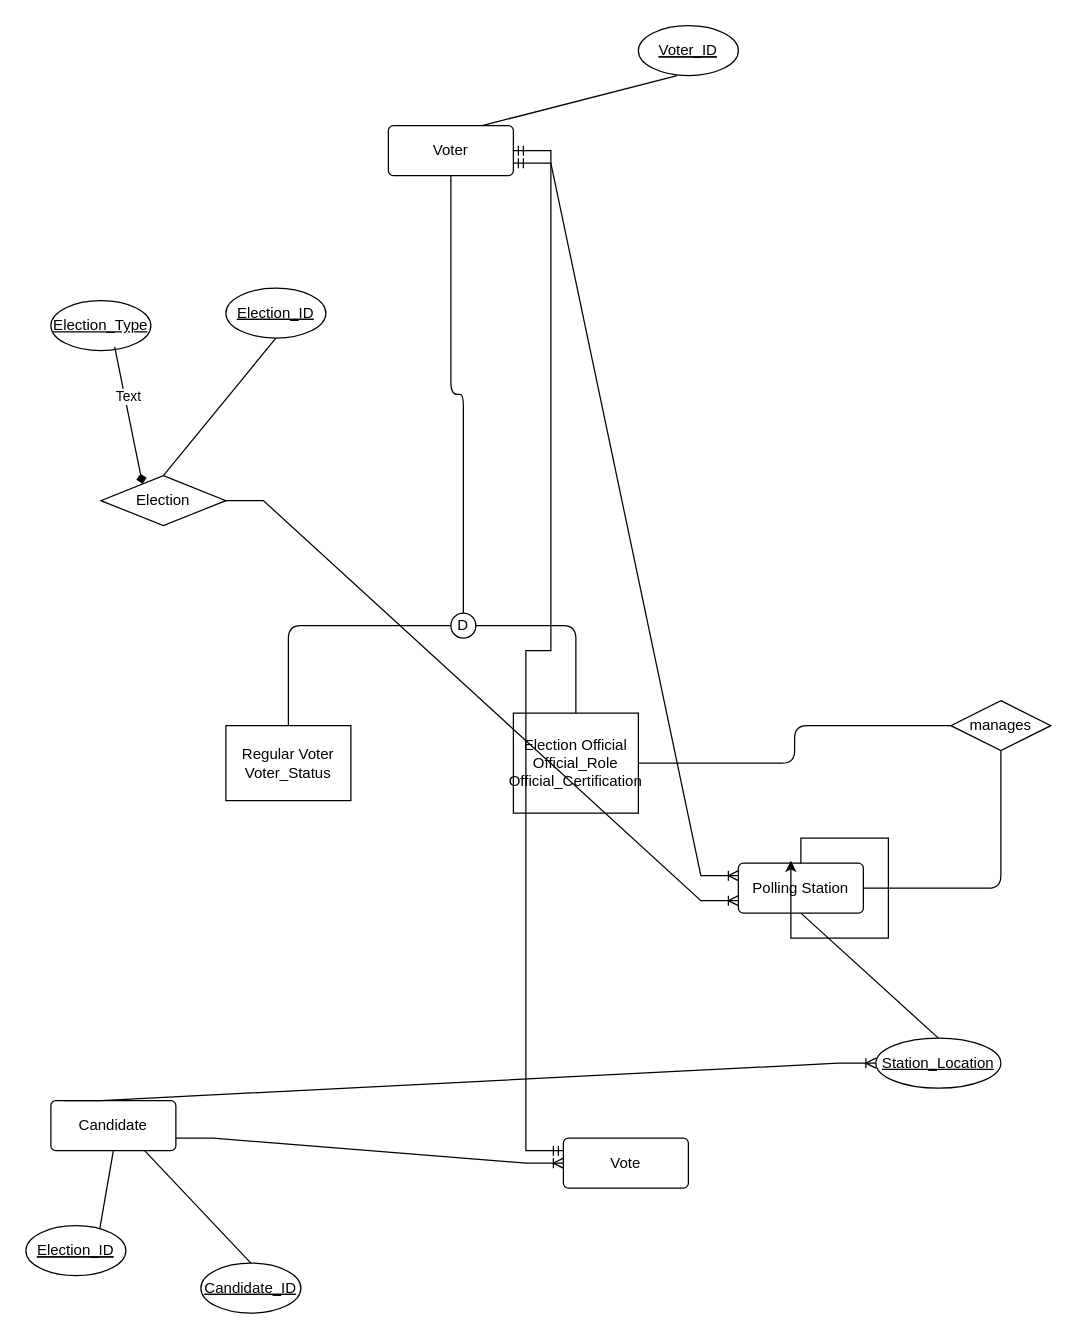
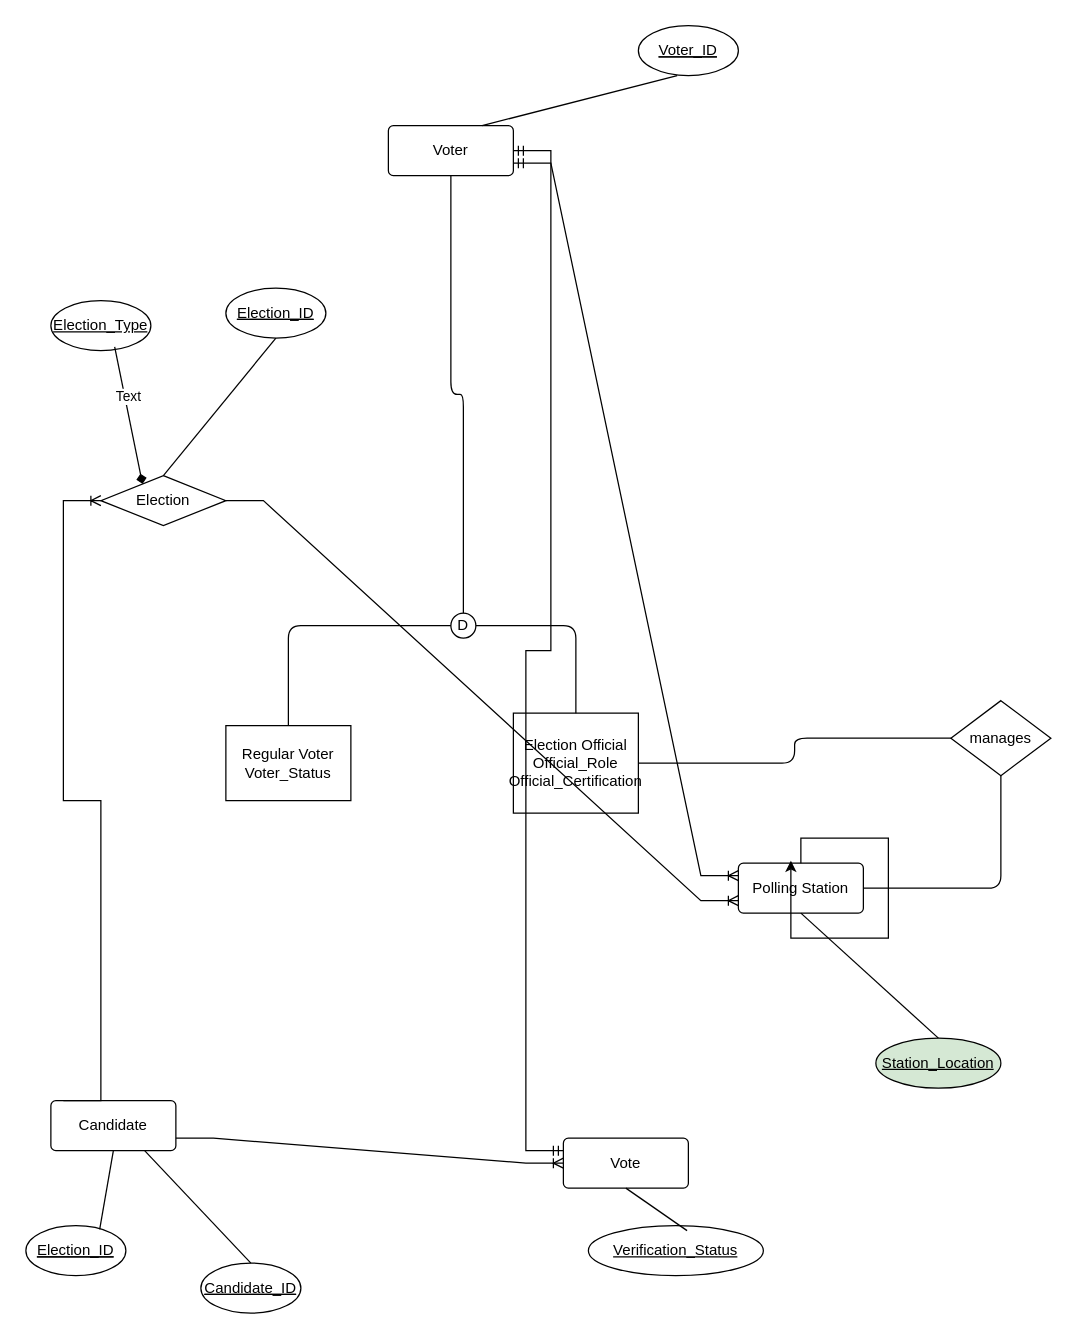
  <mxCell id="0" />
  <mxCell id="1" parent="0" />
  <mxCell id="2" value="Regular Voter&lt;br&gt;Voter_Status" style="rounded=0;whiteSpace=wrap;html=1;" parent="1" vertex="1"><mxGeometry x="180" y="580" width="100" height="60" as="geometry" /></mxCell>
  <mxCell id="3" value="Election Official&lt;br&gt;Official_Role&lt;br&gt;Official_Certification" style="rounded=0;whiteSpace=wrap;html=1;" parent="1" vertex="1"><mxGeometry x="410" y="570" width="100" height="80" as="geometry" /></mxCell>
  <mxCell id="4" value="D" style="ellipse;whiteSpace=wrap;html=1;" parent="1" vertex="1"><mxGeometry x="360" y="490" width="20" height="20" as="geometry" /></mxCell>
  <mxCell id="5" style="edgeStyle=orthogonalEdgeStyle;html=1;endArrow=none;double=1;exitX=0.5;exitY=1;exitDx=0;exitDy=0;" parent="1" source="11" target="4" edge="1"><mxGeometry relative="1" as="geometry"><mxPoint x="360" y="200" as="sourcePoint" /></mxGeometry></mxCell>
  <mxCell id="6" style="edgeStyle=orthogonalEdgeStyle;html=1;endArrow=none;" parent="1" source="4" target="2" edge="1"><mxGeometry relative="1" as="geometry" /></mxCell>
  <mxCell id="7" style="edgeStyle=orthogonalEdgeStyle;html=1;endArrow=none;" parent="1" source="4" target="3" edge="1"><mxGeometry relative="1" as="geometry" /></mxCell>
- <mxCell id="8" value="manages" style="rhombus;whiteSpace=wrap;html=1;" parent="1" vertex="1"><mxGeometry x="760" y="560" width="80" height="40" as="geometry" /></mxCell>
+ <mxCell id="8" value="manages" style="rhombus;whiteSpace=wrap;html=1;" parent="1" vertex="1"><mxGeometry x="760" y="560" width="80" height="60" as="geometry" /></mxCell>
  <mxCell id="9" style="edgeStyle=orthogonalEdgeStyle;html=1;endArrow=none;labelBackgroundColor=#ffffff;" parent="1" source="3" target="8" edge="1"><mxGeometry relative="1" as="geometry" /></mxCell>
  <mxCell id="10" style="edgeStyle=orthogonalEdgeStyle;html=1;endArrow=crow;labelBackgroundColor=#ffffff;exitX=1;exitY=0.5;exitDx=0;exitDy=0;" parent="1" source="29" target="8" edge="1"><mxGeometry relative="1" as="geometry"><mxPoint x="740" y="720" as="sourcePoint" /></mxGeometry></mxCell>
  <mxCell id="11" value="Voter" style="rounded=1;arcSize=10;whiteSpace=wrap;html=1;align=center;" parent="1" vertex="1"><mxGeometry x="310" y="100" width="100" height="40" as="geometry" /></mxCell>
  <mxCell id="12" value="&lt;u&gt;Voter_ID&lt;/u&gt;" style="ellipse;whiteSpace=wrap;html=1;align=center;fontStyle=4;" parent="1" vertex="1"><mxGeometry x="510" y="20" width="80" height="40" as="geometry" /></mxCell>
  <mxCell id="13" value="" style="endArrow=none;html=1;rounded=0;entryX=0.388;entryY=1;entryDx=0;entryDy=0;entryPerimeter=0;exitX=0.75;exitY=0;exitDx=0;exitDy=0;" parent="1" source="11" target="12" edge="1"><mxGeometry width="50" height="50" relative="1" as="geometry"><mxPoint x="420" y="260" as="sourcePoint" /><mxPoint x="470" y="210" as="targetPoint" /></mxGeometry></mxCell>
  <mxCell id="14" value="Election_Type" style="ellipse;whiteSpace=wrap;html=1;align=center;fontStyle=4;" parent="1" vertex="1"><mxGeometry x="40" y="240" width="80" height="40" as="geometry" /></mxCell>
  <mxCell id="15" value="&lt;u&gt;Election_ID&lt;/u&gt;" style="ellipse;whiteSpace=wrap;html=1;align=center;fontStyle=4;" parent="1" vertex="1"><mxGeometry x="180" y="230" width="80" height="40" as="geometry" /></mxCell>
  <mxCell id="16" value="Election" style="rhombus;arcSize=10;whiteSpace=wrap;html=1;align=center;" parent="1" vertex="1"><mxGeometry x="80" y="380" width="100" height="40" as="geometry" /></mxCell>
  <mxCell id="17" value="" style="endArrow=diamond;html=1;rounded=0;exitX=0.638;exitY=0.925;exitDx=0;exitDy=0;exitPerimeter=0;entryX=0.25;entryY=0;entryDx=0;entryDy=0;" parent="1" source="14" target="16" edge="1"><mxGeometry width="50" height="50" relative="1" as="geometry"><mxPoint x="420" as="sourcePoint" y="300" /><mxPoint x="470" y="250" as="targetPoint" /></mxGeometry></mxCell>
  <mxCell id="18" value="Text" style="edgeLabel;html=1;align=center;verticalAlign=middle;resizable=0;points=[];" parent="17" vertex="1" connectable="0"><mxGeometry x="-0.262" y="2" relative="1" as="geometry"><mxPoint as="offset" /></mxGeometry></mxCell>
  <mxCell id="19" value="" style="endArrow=none;html=1;rounded=0;exitX=0.5;exitY=0;exitDx=0;exitDy=0;entryX=0.5;entryY=1;entryDx=0;entryDy=0;" parent="1" source="16" target="15" edge="1"><mxGeometry width="50" height="50" relative="1" as="geometry"><mxPoint x="420" as="sourcePoint" y="300" /><mxPoint x="470" y="250" as="targetPoint" /></mxGeometry></mxCell>
  <mxCell id="20" value="Candidate" style="rounded=1;arcSize=10;whiteSpace=wrap;html=1;align=center;" parent="1" vertex="1"><mxGeometry x="40" y="880" width="100" height="40" as="geometry" /></mxCell>
  <mxCell id="21" value="&lt;u&gt;Election_ID&lt;/u&gt;" style="ellipse;whiteSpace=wrap;html=1;align=center;fontStyle=4;" parent="1" vertex="1"><mxGeometry x="20" y="980" width="80" height="40" as="geometry" /></mxCell>
  <mxCell id="22" value="&lt;u&gt;Candidate_ID&lt;/u&gt;" style="ellipse;whiteSpace=wrap;html=1;align=center;fontStyle=4;" parent="1" vertex="1"><mxGeometry x="160" y="1010" width="80" height="40" as="geometry" /></mxCell>
  <mxCell id="23" value="" style="endArrow=none;html=1;rounded=0;exitX=0.738;exitY=0.075;exitDx=0;exitDy=0;exitPerimeter=0;entryX=0.5;entryY=1;entryDx=0;entryDy=0;" parent="1" source="21" target="20" edge="1"><mxGeometry width="50" height="50" relative="1" as="geometry"><mxPoint x="420" y="810" as="sourcePoint" /><mxPoint x="470" y="760" as="targetPoint" /></mxGeometry></mxCell>
  <mxCell id="24" value="" style="endArrow=none;html=1;rounded=0;exitX=0.75;exitY=1;exitDx=0;exitDy=0;entryX=0.5;entryY=0;entryDx=0;entryDy=0;" parent="1" source="20" target="22" edge="1"><mxGeometry width="50" height="50" relative="1" as="geometry"><mxPoint x="420" y="810" as="sourcePoint" /><mxPoint x="470" y="760" as="targetPoint" /></mxGeometry></mxCell>
+ <mxCell id="25" value="Verification_Status" style="ellipse;whiteSpace=wrap;html=1;align=center;fontStyle=4;" parent="1" vertex="1"><mxGeometry x="470" y="980" width="140" height="40" as="geometry" /></mxCell>
  <mxCell id="26" value="Vote" style="rounded=1;arcSize=10;whiteSpace=wrap;html=1;align=center;" parent="1" vertex="1"><mxGeometry x="450" y="910" width="100" height="40" as="geometry" /></mxCell>
- <mxCell id="28" value="Station_Location" style="ellipse;whiteSpace=wrap;html=1;align=center;fontStyle=4;" parent="1" vertex="1"><mxGeometry x="700" y="830" width="100" height="40" as="geometry" /></mxCell>
+ <mxCell id="27" value="" style="endArrow=none;html=1;rounded=0;exitX=0.564;exitY=0.1;exitDx=0;exitDy=0;exitPerimeter=0;entryX=0.5;entryY=1;entryDx=0;entryDy=0;" parent="1" source="25" target="26" edge="1"><mxGeometry width="50" height="50" relative="1" as="geometry"><mxPoint x="470" y="820" as="sourcePoint" /><mxPoint x="520" y="770" as="targetPoint" /></mxGeometry></mxCell>
+ <mxCell id="28" value="Station_Location" style="ellipse;whiteSpace=wrap;html=1;align=center;fontStyle=4;fillColor=#d5e8d4;" parent="1" vertex="1"><mxGeometry x="700" y="830" width="100" height="40" as="geometry" /></mxCell>
  <mxCell id="29" value="Polling Station" style="rounded=1;arcSize=10;whiteSpace=wrap;html=1;align=center;" parent="1" vertex="1"><mxGeometry x="590" y="690" width="100" height="40" as="geometry" /></mxCell>
  <mxCell id="30" value="" style="endArrow=none;html=1;rounded=0;entryX=0.5;entryY=0;entryDx=0;entryDy=0;exitX=0.5;exitY=1;exitDx=0;exitDy=0;" parent="1" source="29" target="28" edge="1"><mxGeometry width="50" height="50" relative="1" as="geometry"><mxPoint x="440" y="750" as="sourcePoint" /><mxPoint x="490" y="700" as="targetPoint" /></mxGeometry></mxCell>
  <mxCell id="31" value="" style="edgeStyle=entityRelationEdgeStyle;fontSize=12;html=1;endArrow=ERmandOne;startArrow=ERmandOne;rounded=0;exitX=1;exitY=0.5;exitDx=0;exitDy=0;entryX=0;entryY=0.25;entryDx=0;entryDy=0;movable=1;resizable=1;rotatable=1;deletable=1;editable=1;locked=0;connectable=1;" parent="1" source="11" target="26" edge="1"><mxGeometry width="100" height="100" relative="1" as="geometry"><mxPoint x="320" y="150" as="sourcePoint" /><mxPoint x="460" y="920" as="targetPoint" /><Array as="points"><mxPoint x="560" y="970" /><mxPoint x="540" y="970" /></Array></mxGeometry></mxCell>
- <mxCell id="32" value="" style="edgeStyle=entityRelationEdgeStyle;fontSize=12;html=1;endArrow=ERoneToMany;rounded=0;exitX=0.1;exitY=0;exitDx=0;exitDy=0;exitPerimeter=0;" parent="1" source="20" target="28" edge="1"><mxGeometry width="100" height="100" relative="1" as="geometry"><mxPoint x="440" y="350" as="sourcePoint" /><mxPoint x="680" y="240" as="targetPoint" /></mxGeometry></mxCell>
+ <mxCell id="32" value="" style="edgeStyle=entityRelationEdgeStyle;fontSize=12;html=1;endArrow=ERoneToMany;rounded=0;entryX=0;entryY=0.5;entryDx=0;entryDy=0;exitX=0.1;exitY=0;exitDx=0;exitDy=0;exitPerimeter=0;" parent="1" source="20" target="16" edge="1"><mxGeometry width="100" height="100" relative="1" as="geometry"><mxPoint x="440" y="350" as="sourcePoint" /><mxPoint x="680" y="240" as="targetPoint" /></mxGeometry></mxCell>
  <mxCell id="33" value="" style="edgeStyle=entityRelationEdgeStyle;fontSize=12;html=1;endArrow=ERoneToMany;rounded=0;entryX=0;entryY=0.5;entryDx=0;entryDy=0;exitX=1;exitY=0.75;exitDx=0;exitDy=0;" parent="1" source="20" target="26" edge="1"><mxGeometry width="100" height="100" relative="1" as="geometry"><mxPoint x="560" y="920" as="sourcePoint" /><mxPoint x="60" y="880" as="targetPoint" /></mxGeometry></mxCell>
  <mxCell id="34" value="" style="edgeStyle=entityRelationEdgeStyle;fontSize=12;html=1;endArrow=ERoneToMany;rounded=0;exitX=1;exitY=0.5;exitDx=0;exitDy=0;entryX=0;entryY=0.75;entryDx=0;entryDy=0;" parent="1" source="16" target="29" edge="1"><mxGeometry width="100" height="100" relative="1" as="geometry"><mxPoint x="390" y="310" as="sourcePoint" /><mxPoint x="650" y="730" as="targetPoint" /></mxGeometry></mxCell>
  <mxCell id="35" style="edgeStyle=orthogonalEdgeStyle;rounded=0;orthogonalLoop=1;jettySize=auto;html=1;entryX=0.42;entryY=-0.05;entryDx=0;entryDy=0;entryPerimeter=0;" edge="1" parent="1" source="29" target="29"><mxGeometry relative="1" as="geometry" /></mxCell>
  <mxCell id="36" value="" style="edgeStyle=entityRelationEdgeStyle;fontSize=12;html=1;endArrow=ERoneToMany;startArrow=ERmandOne;rounded=0;entryX=0;entryY=0.25;entryDx=0;entryDy=0;" edge="1" parent="1" target="29"><mxGeometry width="100" height="100" relative="1" as="geometry"><mxPoint x="410" y="130" as="sourcePoint" /><mxPoint x="600" y="480" as="targetPoint" /><Array as="points"><mxPoint x="570" y="410" /></Array></mxGeometry></mxCell>
